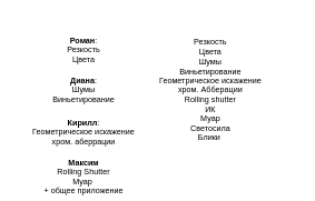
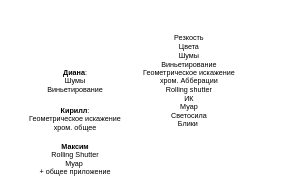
  <mxCell id="0" />
  <mxCell id="1" parent="0" />
  <mxCell id="2" value="Резкость&lt;div&gt;Цвета&lt;/div&gt;&lt;div&gt;Шумы&lt;/div&gt;&lt;div&gt;Виньетирование&lt;/div&gt;&lt;div&gt;Геометрическое искажение&lt;/div&gt;&lt;div&gt;хром. Абберации&lt;/div&gt;&lt;div&gt;Rolling shutter&lt;/div&gt;&lt;div&gt;ИК&lt;/div&gt;&lt;div&gt;Муар&lt;/div&gt;&lt;div&gt;Светосила&lt;/div&gt;&lt;div&gt;Блики&amp;nbsp;&lt;/div&gt;" style="text;html=1;align=center;verticalAlign=middle;whiteSpace=wrap;rounded=0;" vertex="1" parent="1"><mxGeometry x="180" y="20" width="270" height="230" as="geometry" /></mxCell>
- <mxCell id="3" value="&lt;b&gt;Роман&lt;/b&gt;:&lt;div&gt;Резкость&lt;/div&gt;&lt;div&gt;Цвета&lt;/div&gt;" style="text;html=1;align=center;verticalAlign=middle;whiteSpace=wrap;rounded=0;" vertex="1" parent="1"><mxGeometry x="95" y="60" width="60" height="30" as="geometry" /></mxCell>
  <mxCell id="4" value="&lt;b&gt;Диана&lt;/b&gt;:&lt;div&gt;Шумы&lt;/div&gt;&lt;div&gt;Виньетирование&lt;/div&gt;" style="text;html=1;align=center;verticalAlign=middle;whiteSpace=wrap;rounded=0;" vertex="1" parent="1"><mxGeometry x="95" y="120" width="60" height="30" as="geometry" /></mxCell>
- <mxCell id="5" value="&lt;b&gt;Кирилл&lt;/b&gt;:&lt;div&gt;Геометрическое искажение&lt;/div&gt;&lt;div&gt;хром. аберрации&lt;/div&gt;&lt;div&gt;&lt;br&gt;&lt;/div&gt;" style="text;html=1;align=center;verticalAlign=middle;whiteSpace=wrap;rounded=0;" vertex="1" parent="1"><mxGeometry x="35" y="160" width="180" height="90" as="geometry" /></mxCell>
+ <mxCell id="5" value="&lt;b&gt;Кирилл&lt;/b&gt;:&lt;div&gt;Геометрическое искажение&lt;/div&gt;&lt;div&gt;хром. общее&lt;/div&gt;&lt;div&gt;&lt;br&gt;&lt;/div&gt;" style="text;html=1;align=center;verticalAlign=middle;whiteSpace=wrap;rounded=0;" vertex="1" parent="1"><mxGeometry x="35" y="160" width="180" height="90" as="geometry" /></mxCell>
  <mxCell id="6" value="&lt;b&gt;Максим&lt;/b&gt;&lt;div&gt;Rolling Shutter&lt;/div&gt;&lt;div&gt;Муар&amp;nbsp;&lt;/div&gt;&lt;div&gt;+ общее приложение&lt;/div&gt;" style="text;html=1;align=center;verticalAlign=middle;whiteSpace=wrap;rounded=0;" vertex="1" parent="1"><mxGeometry x="20" y="250" width="210" height="30" as="geometry" /></mxCell>
